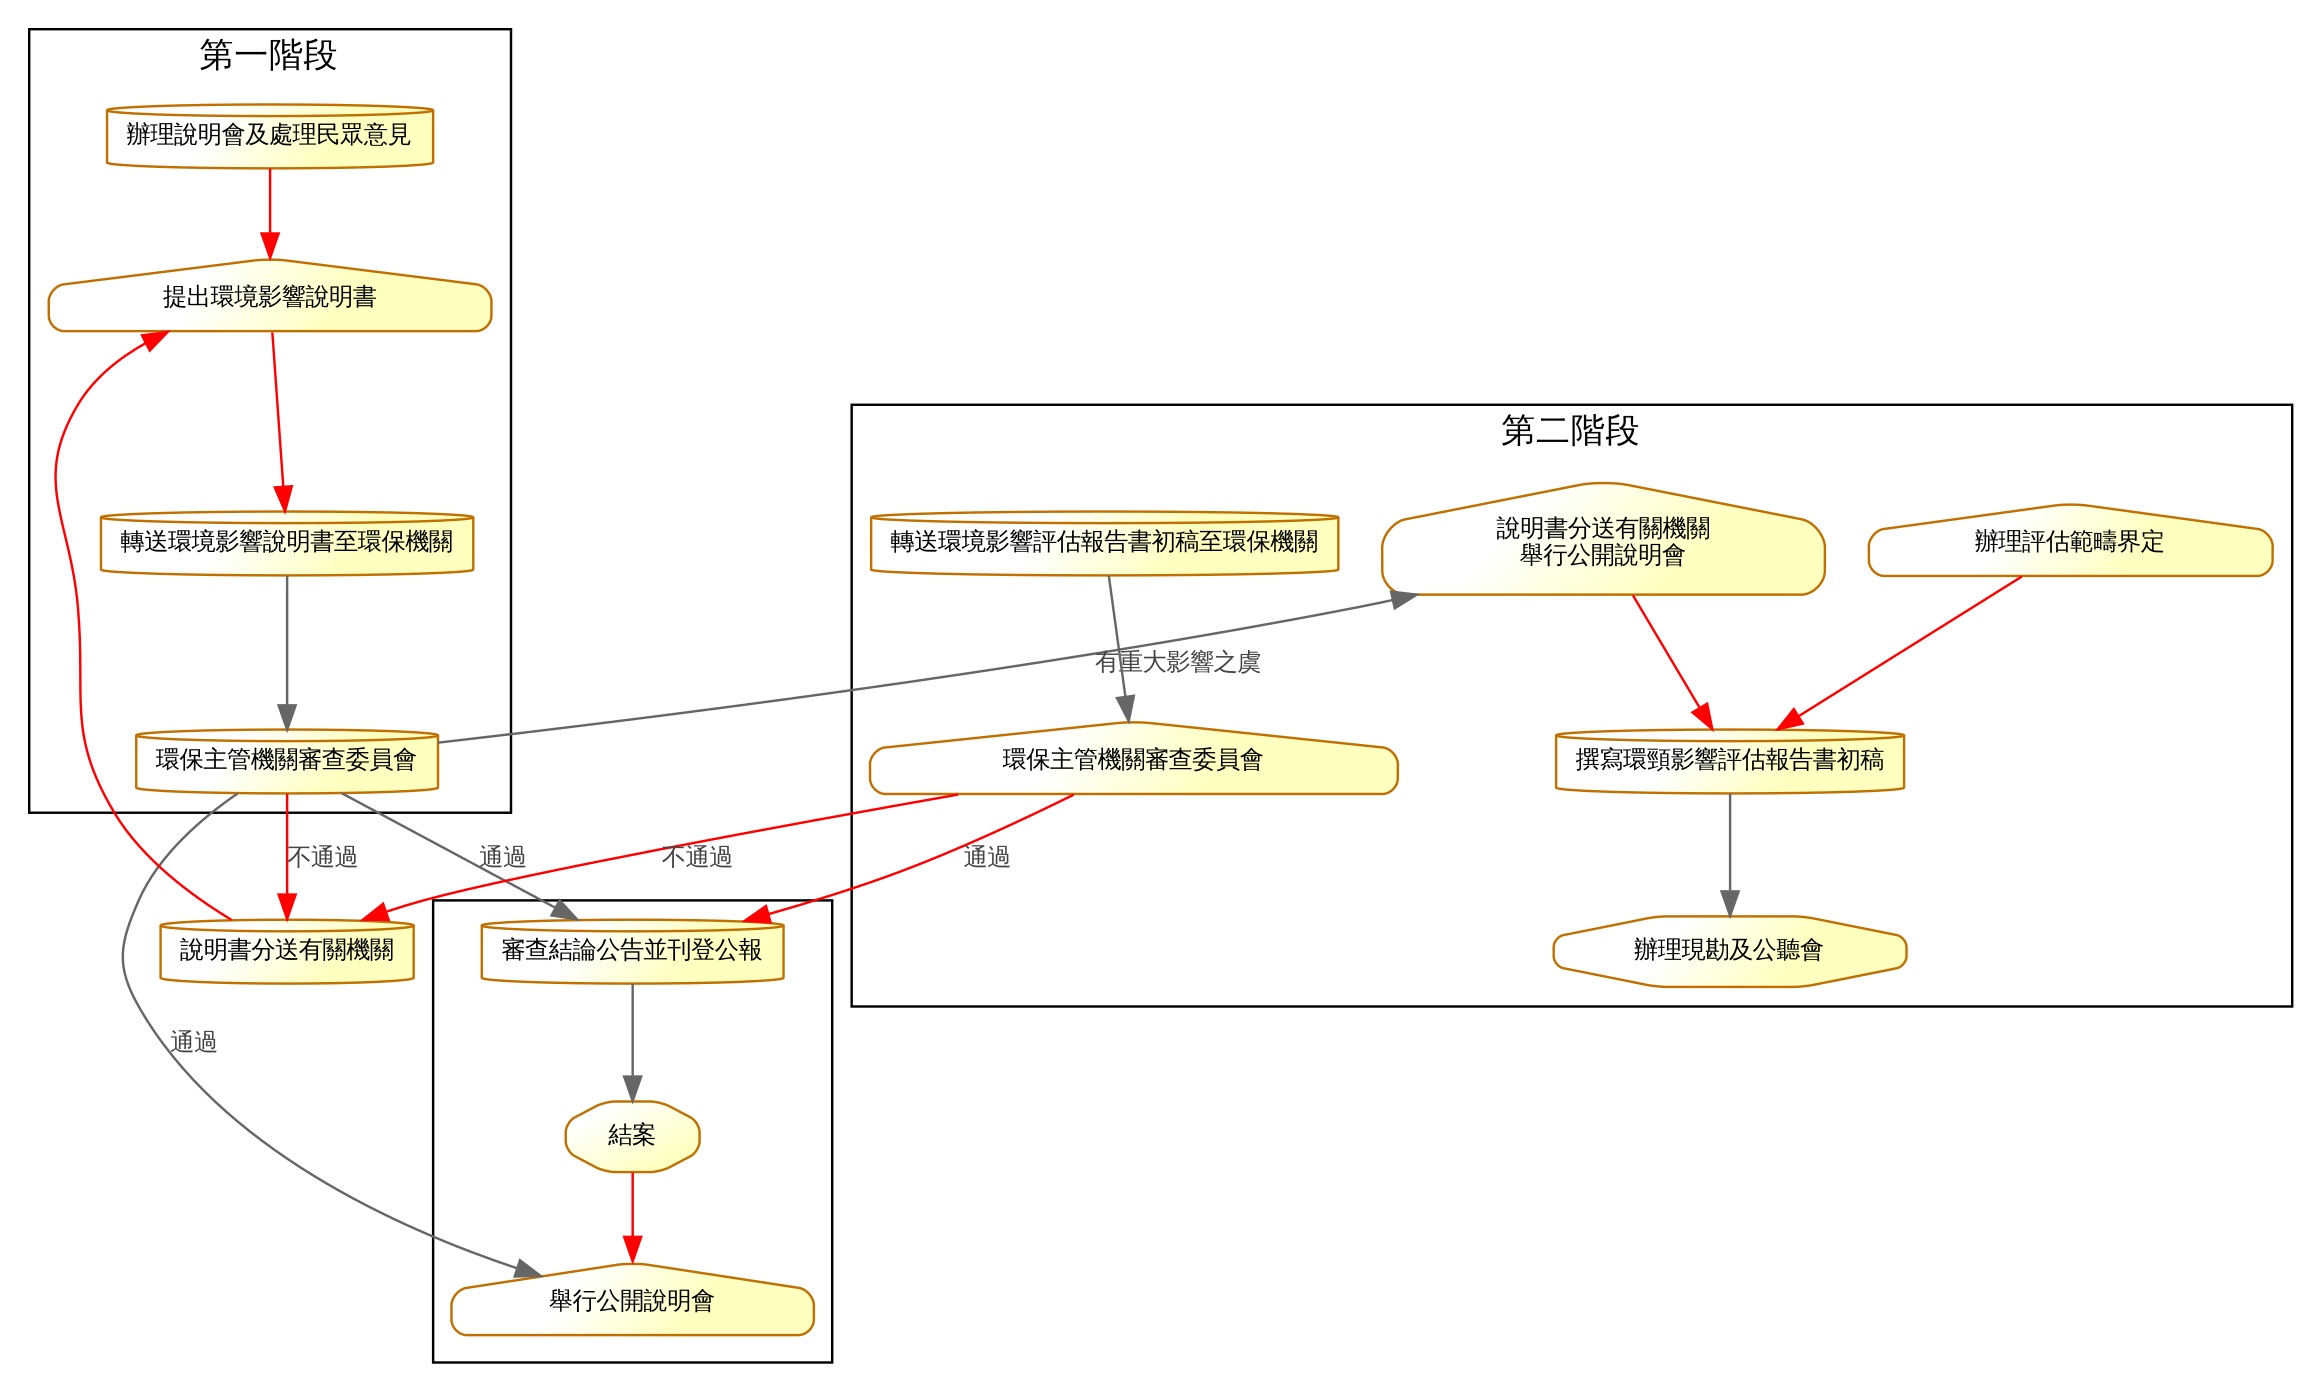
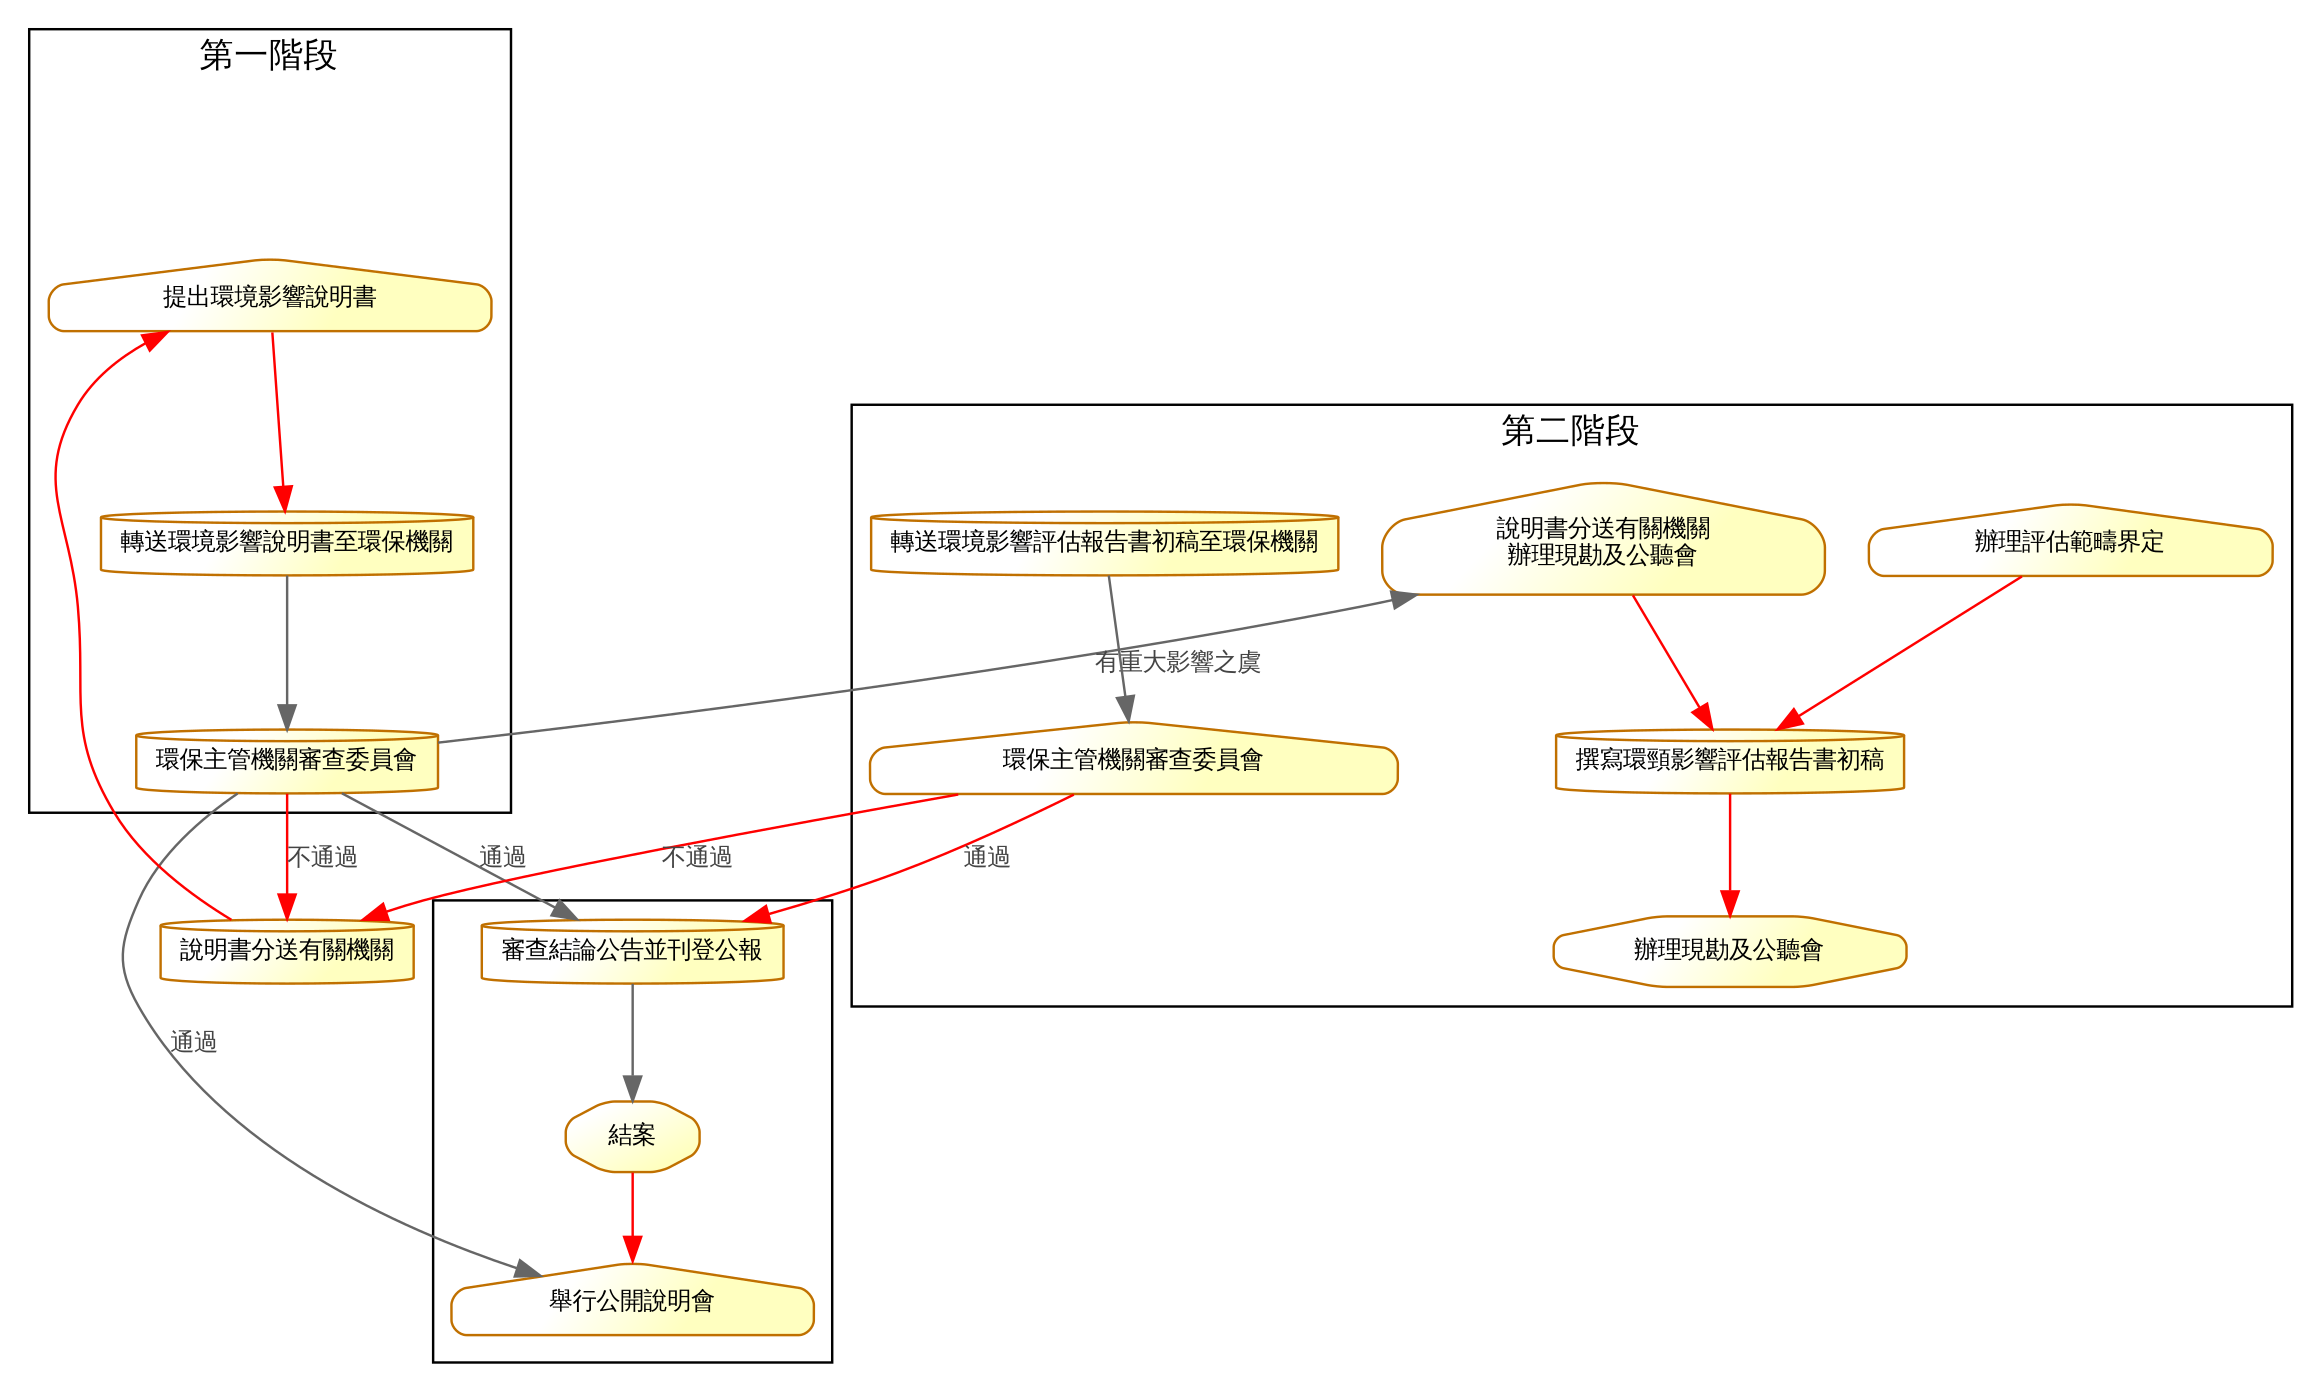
  digraph {
    node [color="#c07000" fillcolor="white:#ffffc0" fontcolor="#000000" fontsize=10 gradientangle=285 shape=cylinder style="filled,rounded"]
    edge [color=red fontcolor="#444444" fontsize=10]
-   n1 [height=0.3 label="辦理說明會及處理民眾意見"]
    n2 [height=0.3 label="提出環境影響說明書" shape=house]
    n3 [height=0.3 label="轉送環境影響說明書至環保機關"]
    n4 [height=0.3 label="環保主管機關審查委員會"]
-   n5 [height=0.3 label="說明書分送有關機關\n舉行公開說明會" shape=house]
+   n5 [height=0.3 label="說明書分送有關機關\n辦理現勘及公聽會" shape=house]
    n6 [height=0.3 label="辦理評估範疇界定" shape=house]
    n7 [height=0.3 label="撰寫環頸影響評估報告書初稿"]
    n8 [height=0.3 label="辦理現勘及公聽會" shape=octagon]
    n9 [height=0.3 label="轉送環境影響評估報告書初稿至環保機關"]
    n10 [height=0.3 label="環保主管機關審查委員會" shape=house]
    n11 [height=0.3 label="舉行公開說明會" shape=house]
    n12 [height=0.3 label="審查結論公告並刊登公報"]
    n13 [height=0.3 label="結案" shape=octagon]
    n14 [height=0.3 label="說明書分送有關機關"]
    subgraph cluster_1 {
      label="第一階段"
-     n1
      n2
      n3
      n4
    }
    subgraph cluster_2 {
      label="第二階段"
      n5
      n6
      n7
      n8
      n9
      n10
    }
    subgraph cluster_3 {
      n11
      n12
      n13
    }
-   n1 -> n2
    n2 -> n3
    n3 -> n4 [color=gray40]
    n4 -> n5 [color=gray40 label="有重大影響之虞"]
    n4 -> n11 [color=gray40 label="通過"]
    n4 -> n12 [color=gray40 label="通過"]
    n4 -> n14 [label="不通過"]
    n5 -> n7
    n6 -> n7
-   n7 -> n8 [color=gray40]
+   n7 -> n8
    n9 -> n10 [color=gray40]
    n10 -> n12 [label="通過"]
    n10 -> n14 [label="不通過"]
    n12 -> n13 [color=gray40]
    n13 -> n11
    n14 -> n2
  }
